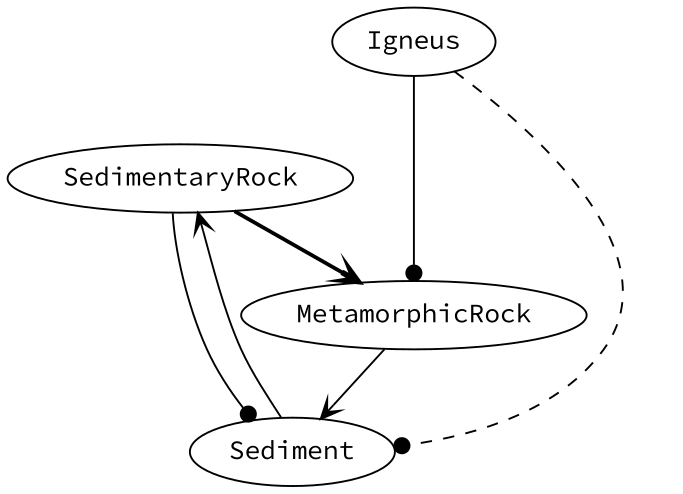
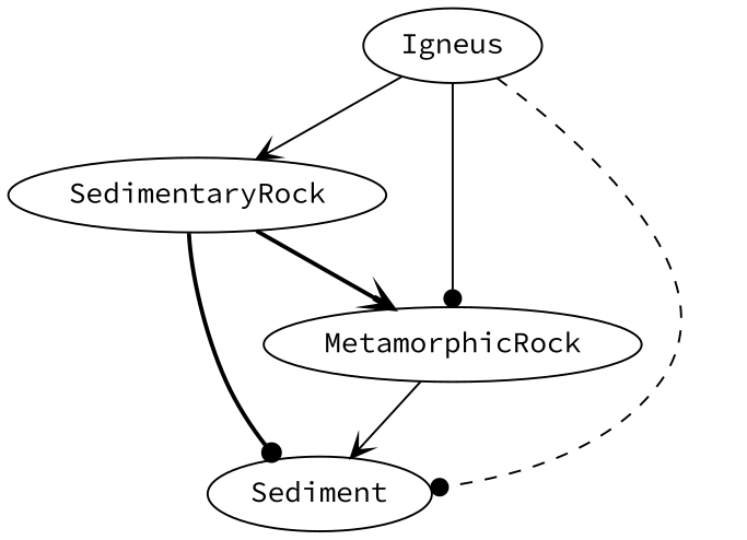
  digraph {
    fontname="Source Code Pro"
    node [fontname="Source Code Pro"]
    edge [arrowhead=dot fontname="Source Code Pro" style=solid]
    SedimentaryRock
    Sediment
    MetamorphicRock
    Igneus
-   SedimentaryRock -> Sediment
+   SedimentaryRock -> Sediment [style=bold]
    SedimentaryRock -> MetamorphicRock [arrowhead=vee style=bold]
-   Sediment -> SedimentaryRock [arrowhead=vee]
+   Igneus -> SedimentaryRock [arrowhead=vee]
    MetamorphicRock -> Sediment [arrowhead=vee]
    Igneus -> Sediment [style=dashed]
    Igneus -> MetamorphicRock
  }
